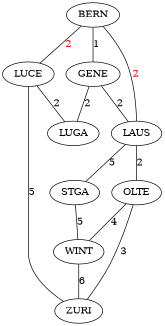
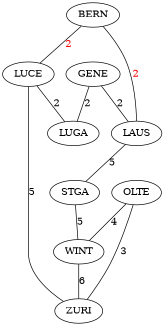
  graph {
    OLTE
    WINT
    ZURI
    STGA
    LUCE
    LUGA
    BERN
    LAUS
    GENE
    OLTE -- WINT [label=4]
    OLTE -- ZURI [label=3]
    WINT -- ZURI [label=6]
    STGA -- WINT [label=5]
    LUCE -- ZURI [label=5]
    LUCE -- LUGA [label=2]
    BERN -- LUCE [fontcolor=red label=2]
    BERN -- LAUS [fontcolor=red label=2]
-   BERN -- GENE [label=1]
-   LAUS -- OLTE [label=2]
    LAUS -- STGA [label=5]
    GENE -- LUGA [label=2]
    GENE -- LAUS [label=2]
  }
